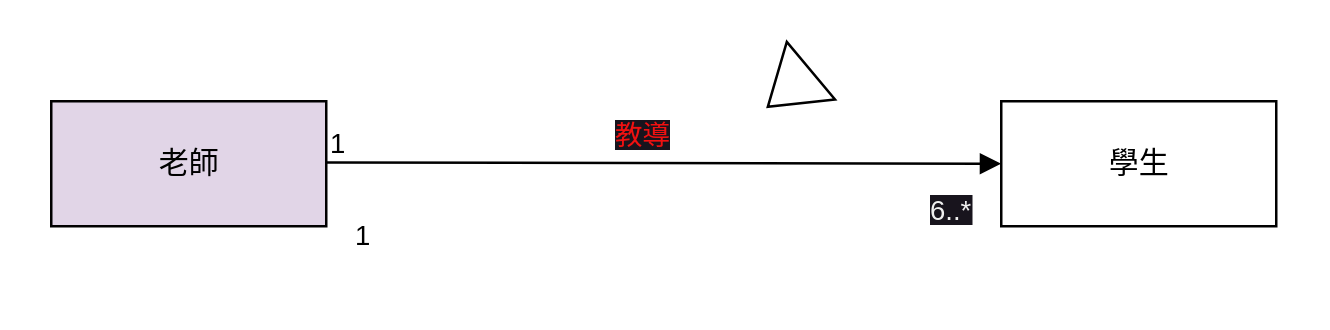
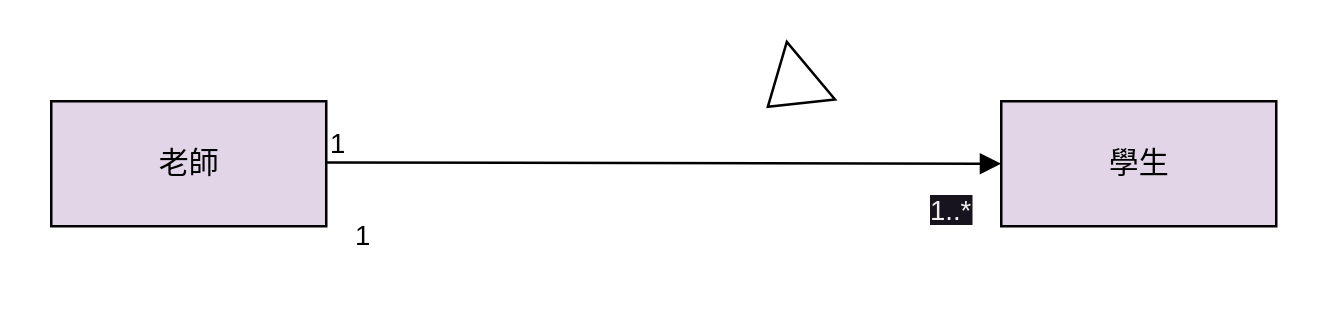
  <mxCell id="0" />
  <mxCell id="1" parent="0" />
  <mxCell id="2" value="老師" style="html=1;fillColor=#e1d5e7;" vertex="1" parent="1"><mxGeometry x="20" y="40" width="110" height="50" as="geometry" /></mxCell>
- <mxCell id="3" value="學生" style="html=1;" vertex="1" parent="1"><mxGeometry x="400" y="40" width="110" height="50" as="geometry" /></mxCell>
+ <mxCell id="3" value="學生" style="html=1;fillColor=#e1d5e7;" vertex="1" parent="1"><mxGeometry x="400" y="40" width="110" height="50" as="geometry" /></mxCell>
  <mxCell id="4" value="1" style="endArrow=block;endFill=1;html=1;edgeStyle=orthogonalEdgeStyle;align=left;verticalAlign=top;entryX=0;entryY=0.5;entryDx=0;entryDy=0;" edge="1" parent="1" target="3"><mxGeometry x="-0.929" y="-15" relative="1" as="geometry"><mxPoint x="130" y="64.5" as="sourcePoint" /><mxPoint x="330" y="64.5" as="targetPoint" /><mxPoint y="1" as="offset" /></mxGeometry></mxCell>
  <mxCell id="5" value="1" style="edgeLabel;resizable=0;html=1;align=left;verticalAlign=bottom;" connectable="0" vertex="1" parent="4"><mxGeometry x="-1" relative="1" as="geometry" /></mxCell>
- <mxCell id="6" value="&lt;span style=&quot;color: rgb(240, 240, 240); font-family: Helvetica; font-size: 11px; font-style: normal; font-variant-ligatures: normal; font-variant-caps: normal; font-weight: 400; letter-spacing: normal; orphans: 2; text-align: left; text-indent: 0px; text-transform: none; widows: 2; word-spacing: 0px; -webkit-text-stroke-width: 0px; background-color: rgb(24, 20, 29); text-decoration-thickness: initial; text-decoration-style: initial; text-decoration-color: initial; float: none; display: inline !important;&quot;&gt;6..*&lt;br&gt;&lt;br&gt;&lt;/span&gt;" style="text;whiteSpace=wrap;html=1;" vertex="1" parent="1"><mxGeometry x="370" y="70" width="60" height="40" as="geometry" /></mxCell>
- <mxCell id="7" value="&lt;span style=&quot;font-size: 11px; background-color: rgb(24, 20, 29);&quot;&gt;教導&lt;br&gt;&lt;br&gt;&lt;/span&gt;" style="text;whiteSpace=wrap;html=1;fillColor=none;fontColor=#F01111;" vertex="1" parent="1"><mxGeometry x="244" y="40" width="60" height="40" as="geometry" /></mxCell>
+ <mxCell id="6" value="&lt;span style=&quot;color: rgb(240, 240, 240); font-family: Helvetica; font-size: 11px; font-style: normal; font-variant-ligatures: normal; font-variant-caps: normal; font-weight: 400; letter-spacing: normal; orphans: 2; text-align: left; text-indent: 0px; text-transform: none; widows: 2; word-spacing: 0px; -webkit-text-stroke-width: 0px; background-color: rgb(24, 20, 29); text-decoration-thickness: initial; text-decoration-style: initial; text-decoration-color: initial; float: none; display: inline !important;&quot;&gt;1..*&lt;br&gt;&lt;br&gt;&lt;/span&gt;" style="text;whiteSpace=wrap;html=1;" vertex="1" parent="1"><mxGeometry x="370" y="70" width="60" height="40" as="geometry" /></mxCell>
  <mxCell id="8" value="" style="triangle;whiteSpace=wrap;html=1;rotation=-220;" vertex="1" parent="1"><mxGeometry x="304" y="20" width="22.5" height="30" as="geometry" /></mxCell>
